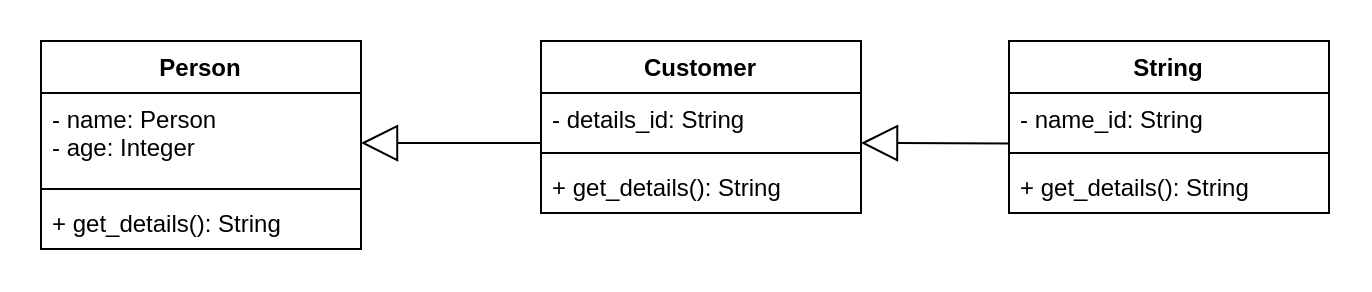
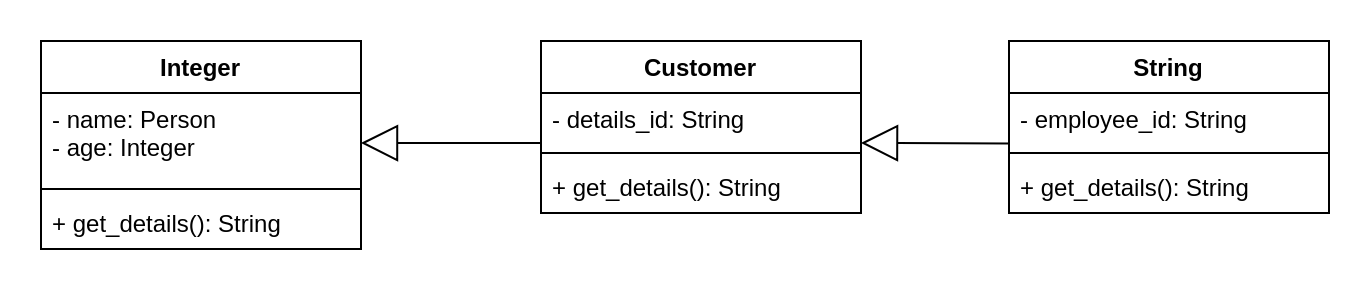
  <mxCell id="0" />
  <mxCell id="1" parent="0" />
- <mxCell id="2" value="Person" style="swimlane;fontStyle=1;align=center;verticalAlign=top;childLayout=stackLayout;horizontal=1;startSize=26;horizontalStack=0;resizeParent=1;resizeParentMax=0;resizeLast=0;collapsible=1;marginBottom=0;whiteSpace=wrap;html=1;" vertex="1" parent="1"><mxGeometry x="20" y="20" width="160" height="104" as="geometry" /></mxCell>
+ <mxCell id="2" value="Integer" style="swimlane;fontStyle=1;align=center;verticalAlign=top;childLayout=stackLayout;horizontal=1;startSize=26;horizontalStack=0;resizeParent=1;resizeParentMax=0;resizeLast=0;collapsible=1;marginBottom=0;whiteSpace=wrap;html=1;" vertex="1" parent="1"><mxGeometry x="20" y="20" width="160" height="104" as="geometry" /></mxCell>
  <mxCell id="3" value="- name: Person&lt;div&gt;- age: Integer&lt;/div&gt;" style="text;strokeColor=none;fillColor=none;align=left;verticalAlign=top;spacingLeft=4;spacingRight=4;overflow=hidden;rotatable=0;points=[[0,0.5],[1,0.5]];portConstraint=eastwest;whiteSpace=wrap;html=1;" vertex="1" parent="2"><mxGeometry y="26" width="160" height="44" as="geometry" /></mxCell>
  <mxCell id="4" value="" style="line;strokeWidth=1;fillColor=none;align=left;verticalAlign=middle;spacingTop=-1;spacingLeft=3;spacingRight=3;rotatable=0;labelPosition=right;points=[];portConstraint=eastwest;strokeColor=inherit;" vertex="1" parent="2"><mxGeometry y="70" width="160" height="8" as="geometry" /></mxCell>
  <mxCell id="5" value="+ get_details(): String" style="text;strokeColor=none;fillColor=none;align=left;verticalAlign=top;spacingLeft=4;spacingRight=4;overflow=hidden;rotatable=0;points=[[0,0.5],[1,0.5]];portConstraint=eastwest;whiteSpace=wrap;html=1;" vertex="1" parent="2"><mxGeometry y="78" width="160" height="26" as="geometry" /></mxCell>
  <mxCell id="6" value="String" style="swimlane;fontStyle=1;align=center;verticalAlign=top;childLayout=stackLayout;horizontal=1;startSize=26;horizontalStack=0;resizeParent=1;resizeParentMax=0;resizeLast=0;collapsible=1;marginBottom=0;whiteSpace=wrap;html=1;" vertex="1" parent="1"><mxGeometry x="504" y="20" width="160" height="86" as="geometry" /></mxCell>
- <mxCell id="7" value="- name_id: String" style="text;strokeColor=none;fillColor=none;align=left;verticalAlign=top;spacingLeft=4;spacingRight=4;overflow=hidden;rotatable=0;points=[[0,0.5],[1,0.5]];portConstraint=eastwest;whiteSpace=wrap;html=1;" vertex="1" parent="6"><mxGeometry y="26" width="160" height="26" as="geometry" /></mxCell>
+ <mxCell id="7" value="- employee_id: String" style="text;strokeColor=none;fillColor=none;align=left;verticalAlign=top;spacingLeft=4;spacingRight=4;overflow=hidden;rotatable=0;points=[[0,0.5],[1,0.5]];portConstraint=eastwest;whiteSpace=wrap;html=1;" vertex="1" parent="6"><mxGeometry y="26" width="160" height="26" as="geometry" /></mxCell>
  <mxCell id="8" value="" style="line;strokeWidth=1;fillColor=none;align=left;verticalAlign=middle;spacingTop=-1;spacingLeft=3;spacingRight=3;rotatable=0;labelPosition=right;points=[];portConstraint=eastwest;strokeColor=inherit;" vertex="1" parent="6"><mxGeometry y="52" width="160" height="8" as="geometry" /></mxCell>
  <mxCell id="9" value="+ get_details(): String" style="text;strokeColor=none;fillColor=none;align=left;verticalAlign=top;spacingLeft=4;spacingRight=4;overflow=hidden;rotatable=0;points=[[0,0.5],[1,0.5]];portConstraint=eastwest;whiteSpace=wrap;html=1;" vertex="1" parent="6"><mxGeometry y="60" width="160" height="26" as="geometry" /></mxCell>
  <mxCell id="10" value="Customer" style="swimlane;fontStyle=1;align=center;verticalAlign=top;childLayout=stackLayout;horizontal=1;startSize=26;horizontalStack=0;resizeParent=1;resizeParentMax=0;resizeLast=0;collapsible=1;marginBottom=0;whiteSpace=wrap;html=1;" vertex="1" parent="1"><mxGeometry x="270" y="20" width="160" height="86" as="geometry" /></mxCell>
  <mxCell id="11" value="- details_id: String" style="text;strokeColor=none;fillColor=none;align=left;verticalAlign=top;spacingLeft=4;spacingRight=4;overflow=hidden;rotatable=0;points=[[0,0.5],[1,0.5]];portConstraint=eastwest;whiteSpace=wrap;html=1;" vertex="1" parent="10"><mxGeometry y="26" width="160" height="26" as="geometry" /></mxCell>
  <mxCell id="12" value="" style="line;strokeWidth=1;fillColor=none;align=left;verticalAlign=middle;spacingTop=-1;spacingLeft=3;spacingRight=3;rotatable=0;labelPosition=right;points=[];portConstraint=eastwest;strokeColor=inherit;" vertex="1" parent="10"><mxGeometry y="52" width="160" height="8" as="geometry" /></mxCell>
  <mxCell id="13" value="+ get_details(): String" style="text;strokeColor=none;fillColor=none;align=left;verticalAlign=top;spacingLeft=4;spacingRight=4;overflow=hidden;rotatable=0;points=[[0,0.5],[1,0.5]];portConstraint=eastwest;whiteSpace=wrap;html=1;" vertex="1" parent="10"><mxGeometry y="60" width="160" height="26" as="geometry" /></mxCell>
  <mxCell id="14" value="" style="endArrow=block;endSize=16;endFill=0;html=1;rounded=0;exitX=0.001;exitY=0.971;exitDx=0;exitDy=0;exitPerimeter=0;" edge="1" parent="1" source="7"><mxGeometry width="160" relative="1" as="geometry"><mxPoint x="498.88" y="62.818" as="sourcePoint" /><mxPoint x="430" y="71" as="targetPoint" /></mxGeometry></mxCell>
  <mxCell id="15" value="" style="endArrow=block;endSize=16;endFill=0;html=1;rounded=0;exitX=-0.003;exitY=0.963;exitDx=0;exitDy=0;exitPerimeter=0;" edge="1" parent="1" source="11"><mxGeometry width="160" relative="1" as="geometry"><mxPoint x="260" y="71" as="sourcePoint" /><mxPoint x="180" y="71" as="targetPoint" /></mxGeometry></mxCell>
